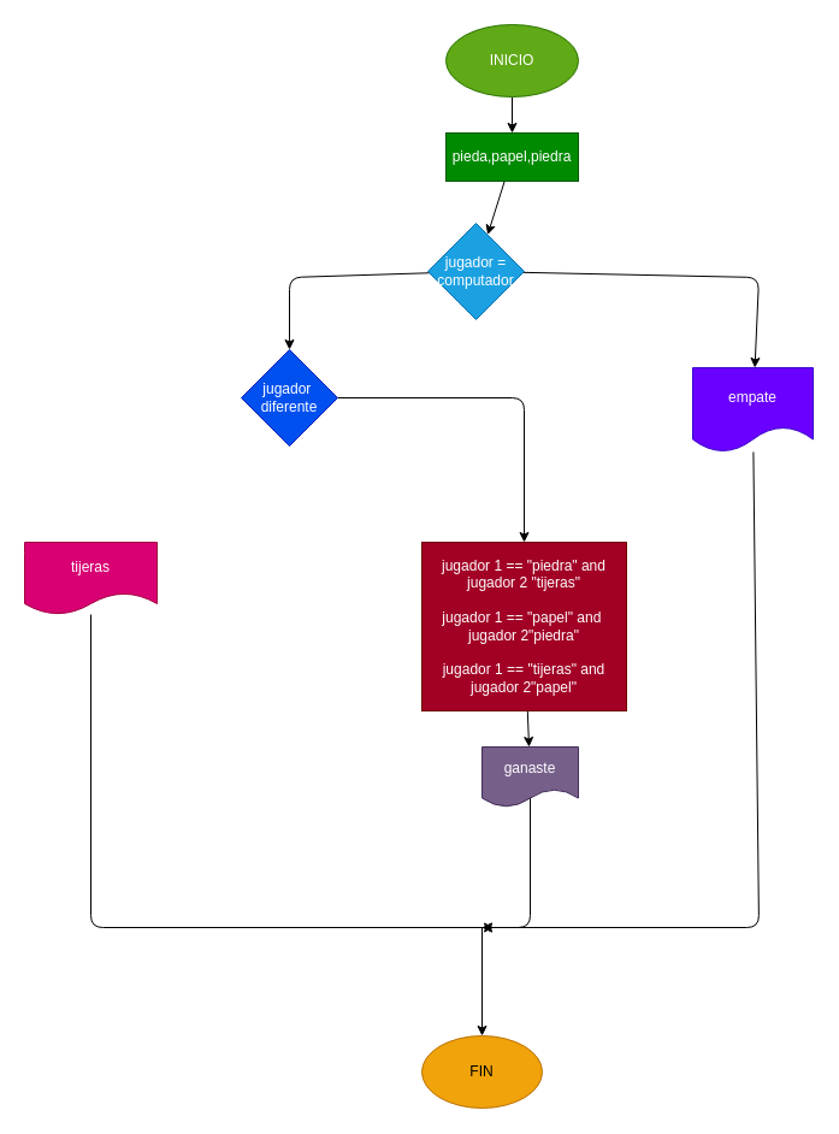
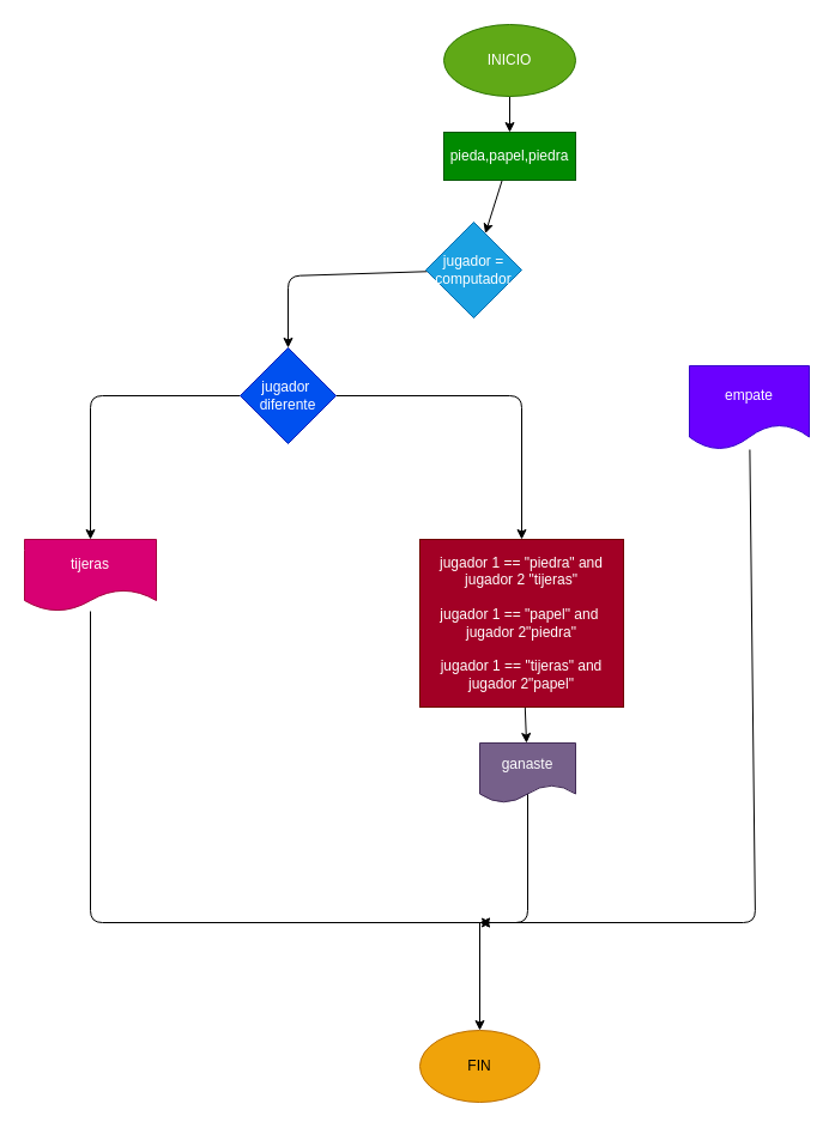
  <mxCell id="0" />
  <mxCell id="1" parent="0" />
  <mxCell id="2" value="" style="edgeStyle=none;html=1;" edge="1" parent="1" source="3" target="5"><mxGeometry relative="1" as="geometry" /></mxCell>
  <mxCell id="3" value="INICIO" style="ellipse;whiteSpace=wrap;html=1;fillColor=#60a917;fontColor=#ffffff;strokeColor=#2D7600;" vertex="1" parent="1"><mxGeometry x="370" y="20" width="110" height="60" as="geometry" /></mxCell>
  <mxCell id="4" value="" style="edgeStyle=none;html=1;" edge="1" parent="1" source="5" target="8"><mxGeometry relative="1" as="geometry" /></mxCell>
  <mxCell id="5" value="pieda,papel,piedra" style="whiteSpace=wrap;html=1;fillColor=#008a00;fontColor=#ffffff;strokeColor=#005700;" vertex="1" parent="1"><mxGeometry x="370" y="110" width="110" height="40" as="geometry" /></mxCell>
  <mxCell id="6" value="" style="edgeStyle=none;html=1;" edge="1" parent="1" source="8" target="11"><mxGeometry relative="1" as="geometry"><Array as="points"><mxPoint x="240" y="230" /></Array></mxGeometry></mxCell>
- <mxCell id="7" value="" style="edgeStyle=none;html=1;" edge="1" parent="1" source="8" target="13"><mxGeometry relative="1" as="geometry"><Array as="points"><mxPoint x="630" y="230" /></Array></mxGeometry></mxCell>
  <mxCell id="8" value="jugador = computador" style="rhombus;whiteSpace=wrap;html=1;fillColor=#1ba1e2;fontColor=#ffffff;strokeColor=#006EAF;" vertex="1" parent="1"><mxGeometry x="355" y="185" width="80" height="80" as="geometry" /></mxCell>
+ <mxCell id="9" value="" style="edgeStyle=none;html=1;" edge="1" parent="1" source="11" target="15"><mxGeometry relative="1" as="geometry"><Array as="points"><mxPoint x="75" y="330" /></Array></mxGeometry></mxCell>
  <mxCell id="10" value="" style="edgeStyle=none;html=1;" edge="1" parent="1" source="11" target="17"><mxGeometry relative="1" as="geometry"><Array as="points"><mxPoint x="435" y="330" /></Array></mxGeometry></mxCell>
  <mxCell id="11" value="jugador&amp;nbsp; diferente" style="rhombus;whiteSpace=wrap;html=1;fillColor=#0050ef;fontColor=#ffffff;strokeColor=#001DBC;" vertex="1" parent="1"><mxGeometry x="200" y="290" width="80" height="80" as="geometry" /></mxCell>
  <mxCell id="12" style="edgeStyle=none;html=1;" edge="1" parent="1" source="13"><mxGeometry relative="1" as="geometry"><mxPoint x="400" y="770" as="targetPoint" /><mxPoint x="630" y="440" as="sourcePoint" /><Array as="points"><mxPoint x="630" y="770" /></Array></mxGeometry></mxCell>
  <mxCell id="13" value="empate" style="shape=document;whiteSpace=wrap;html=1;boundedLbl=1;fillColor=#6a00ff;fontColor=#ffffff;strokeColor=#3700CC;" vertex="1" parent="1"><mxGeometry x="575" y="305" width="100" height="70" as="geometry" /></mxCell>
  <mxCell id="14" style="edgeStyle=none;html=1;" edge="1" parent="1" source="15"><mxGeometry relative="1" as="geometry"><mxPoint x="410" y="770" as="targetPoint" /><Array as="points"><mxPoint x="75" y="770" /></Array></mxGeometry></mxCell>
  <mxCell id="15" value="tijeras" style="shape=document;whiteSpace=wrap;html=1;boundedLbl=1;fillColor=#d80073;fontColor=#ffffff;strokeColor=#A50040;" vertex="1" parent="1"><mxGeometry x="20" y="450" width="110" height="60" as="geometry" /></mxCell>
  <mxCell id="16" value="" style="edgeStyle=none;html=1;" edge="1" parent="1" source="17" target="19"><mxGeometry relative="1" as="geometry" /></mxCell>
  <mxCell id="17" value="jugador 1 == &quot;piedra&quot; and jugador 2 &quot;tijeras&quot;&lt;br&gt;&lt;br&gt;jugador 1 == &quot;papel&quot; and&amp;nbsp; jugador 2&quot;piedra&quot;&lt;br&gt;&lt;br&gt;jugador 1 == &quot;tijeras&quot; and jugador 2&quot;papel&quot;&lt;br&gt;" style="whiteSpace=wrap;html=1;fillColor=#a20025;fontColor=#ffffff;strokeColor=#6F0000;" vertex="1" parent="1"><mxGeometry x="350" y="450" width="170" height="140" as="geometry" /></mxCell>
  <mxCell id="18" style="edgeStyle=none;html=1;" edge="1" parent="1"><mxGeometry relative="1" as="geometry"><mxPoint x="400" y="770" as="targetPoint" /><mxPoint x="440" y="660" as="sourcePoint" /><Array as="points"><mxPoint x="440" y="770" /></Array></mxGeometry></mxCell>
  <mxCell id="19" value="ganaste" style="shape=document;whiteSpace=wrap;html=1;boundedLbl=1;fillColor=#76608a;fontColor=#ffffff;strokeColor=#432D57;" vertex="1" parent="1"><mxGeometry x="400" y="620" width="80" height="50" as="geometry" /></mxCell>
  <mxCell id="20" value="" style="edgeStyle=none;orthogonalLoop=1;jettySize=auto;html=1;entryX=0.5;entryY=0;entryDx=0;entryDy=0;" edge="1" parent="1" target="21"><mxGeometry width="100" relative="1" as="geometry"><mxPoint x="400" y="770" as="sourcePoint" /><mxPoint x="400" y="850" as="targetPoint" /><Array as="points" /></mxGeometry></mxCell>
  <mxCell id="21" value="FIN" style="ellipse;whiteSpace=wrap;html=1;fillColor=#f0a30a;fontColor=#000000;strokeColor=#BD7000;" vertex="1" parent="1"><mxGeometry x="350" y="860" width="100" height="60" as="geometry" /></mxCell>
